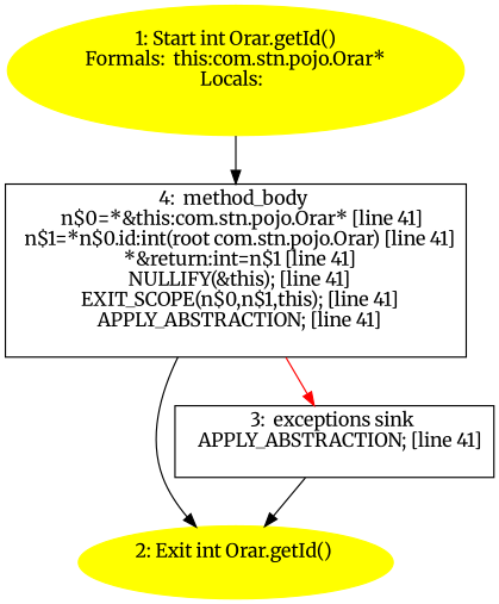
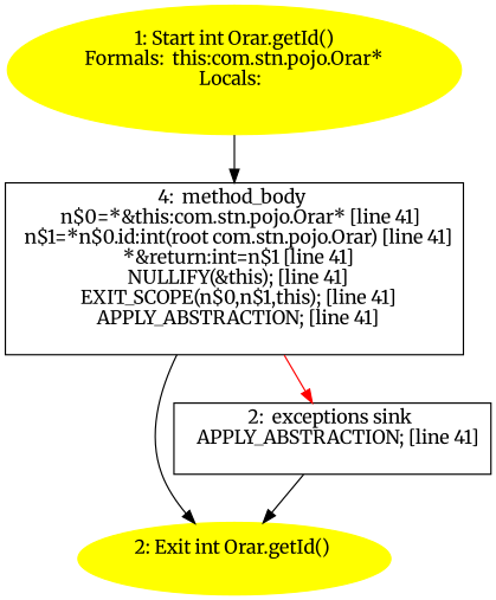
  digraph {
    fontname=Merriweather
    node [fontname=Merriweather]
    edge [fontname=Merriweather]
    n1 [color=yellow label="1: Start int Orar.getId()\nFormals:  this:com.stn.pojo.Orar*\nLocals:  \n  " style=filled]
    n2 [label="4:  method_body \n   n$0=*&this:com.stn.pojo.Orar* [line 41]\n  n$1=*n$0.id:int(root com.stn.pojo.Orar) [line 41]\n  *&return:int=n$1 [line 41]\n  NULLIFY(&this); [line 41]\n  EXIT_SCOPE(n$0,n$1,this); [line 41]\n  APPLY_ABSTRACTION; [line 41]\n " shape=box]
    n3 [color=yellow label="2: Exit int Orar.getId() \n  " style=filled]
-   n4 [label="3:  exceptions sink \n   APPLY_ABSTRACTION; [line 41]\n " shape=box]
+   n4 [label="2:  exceptions sink \n   APPLY_ABSTRACTION; [line 41]\n " shape=box]
    n1 -> n2
    n2 -> n3
    n2 -> n4 [color=red]
    n4 -> n3
  }
